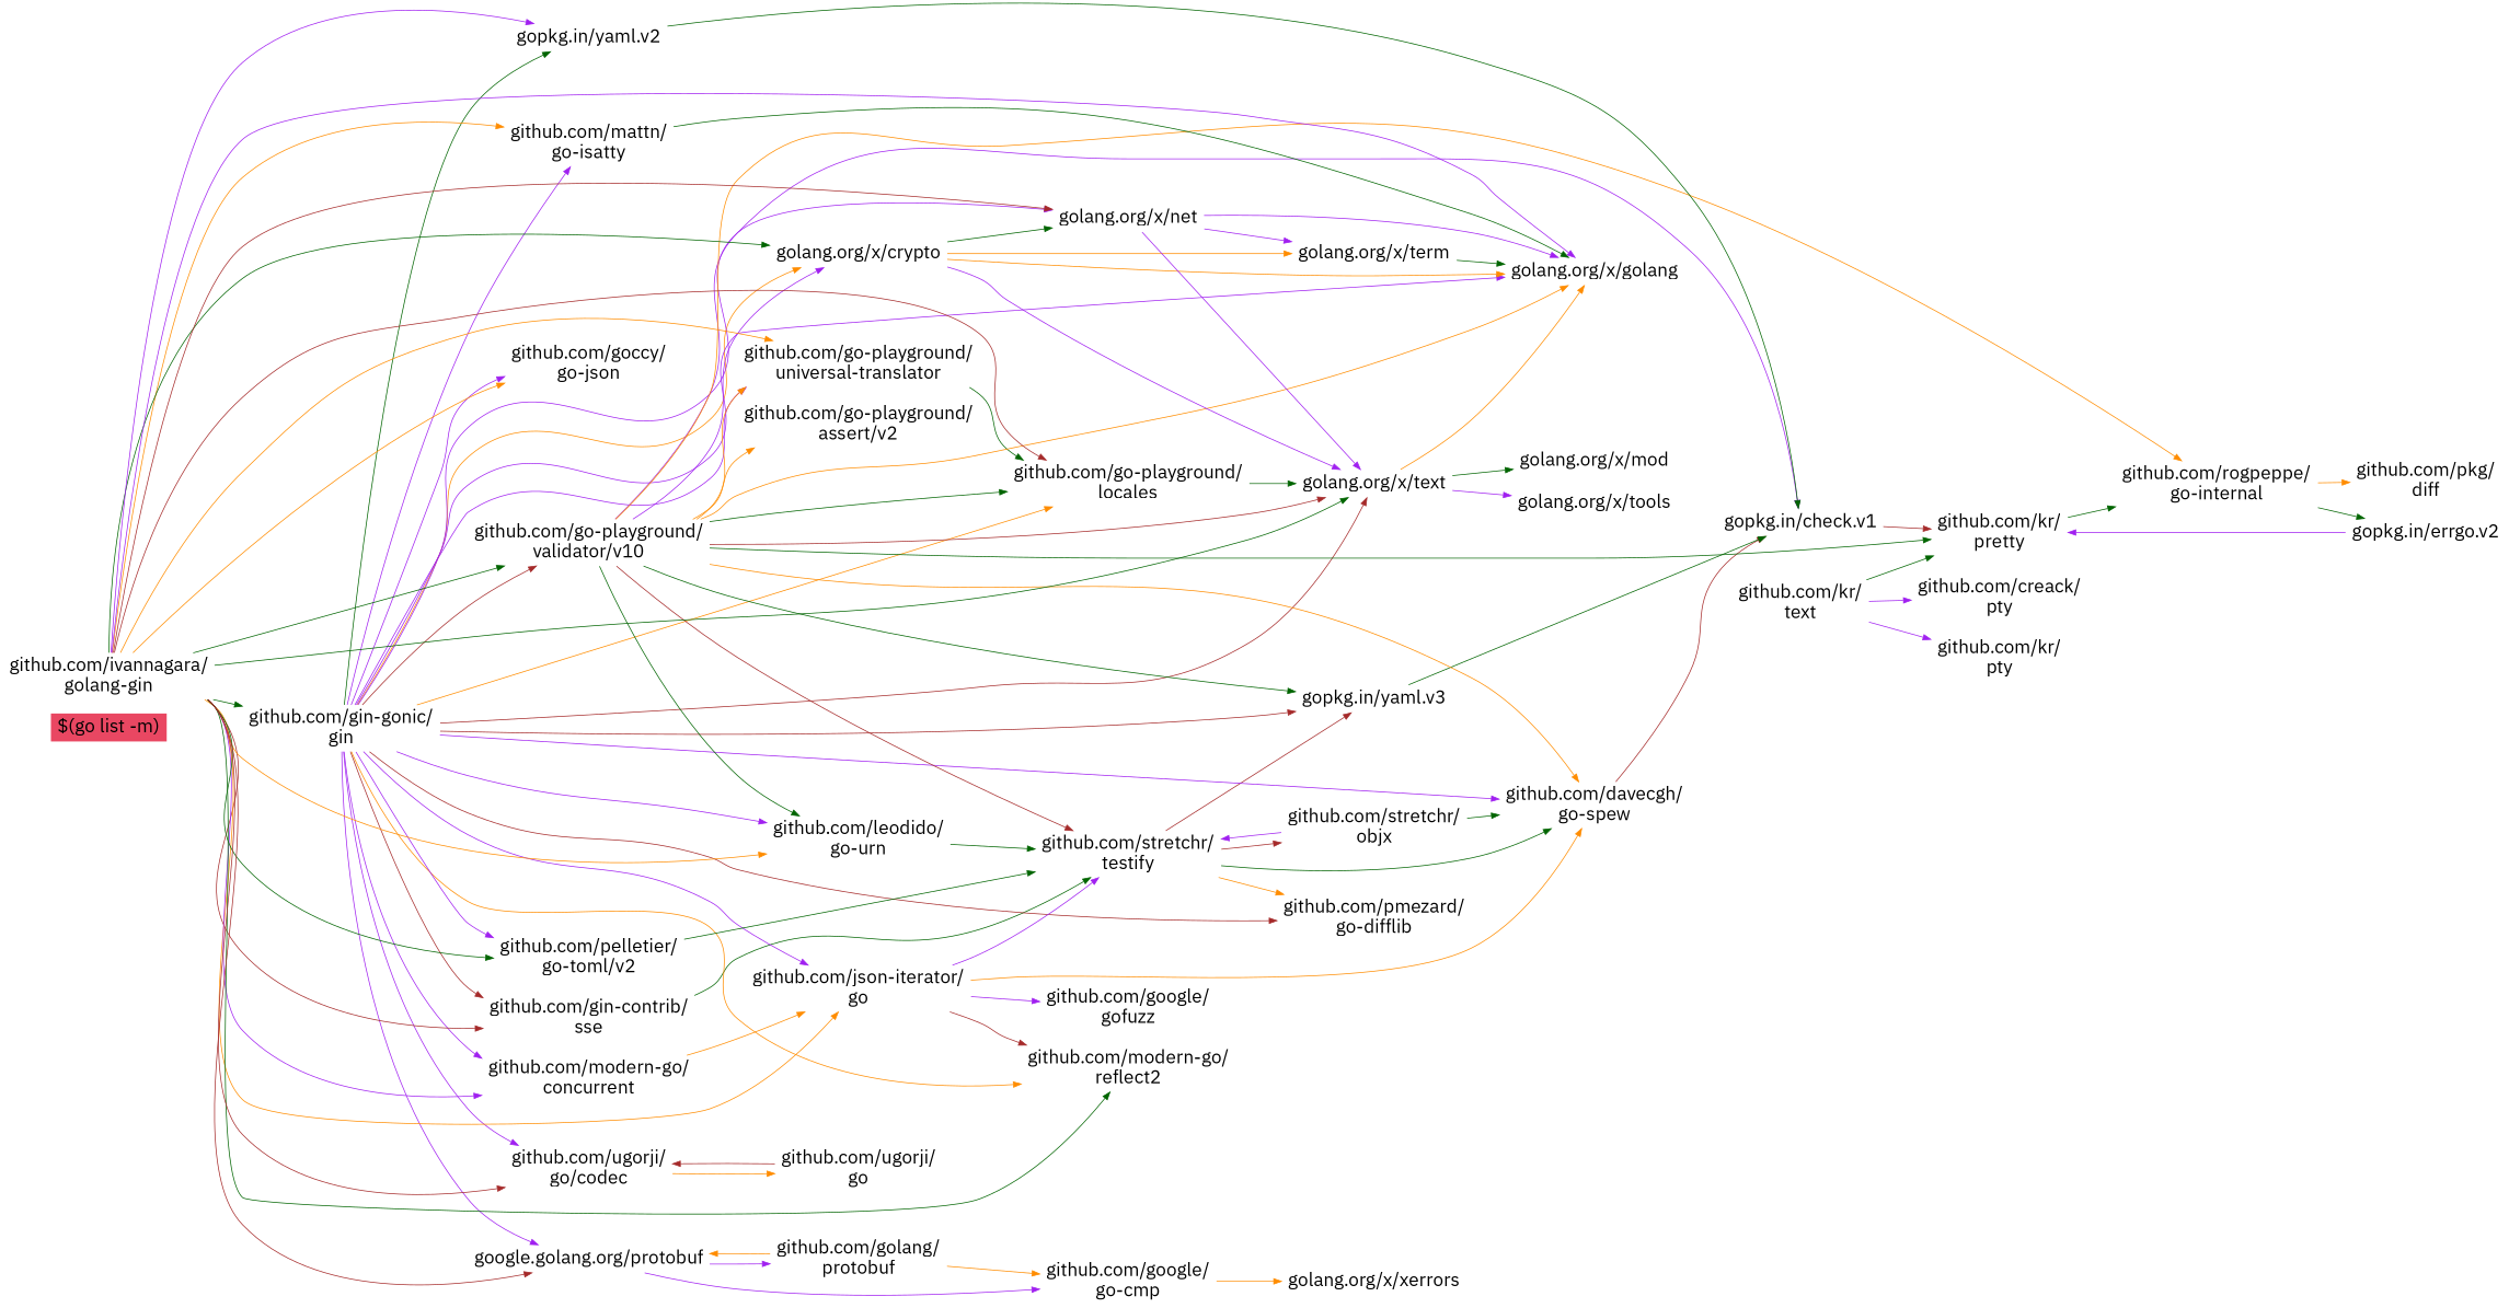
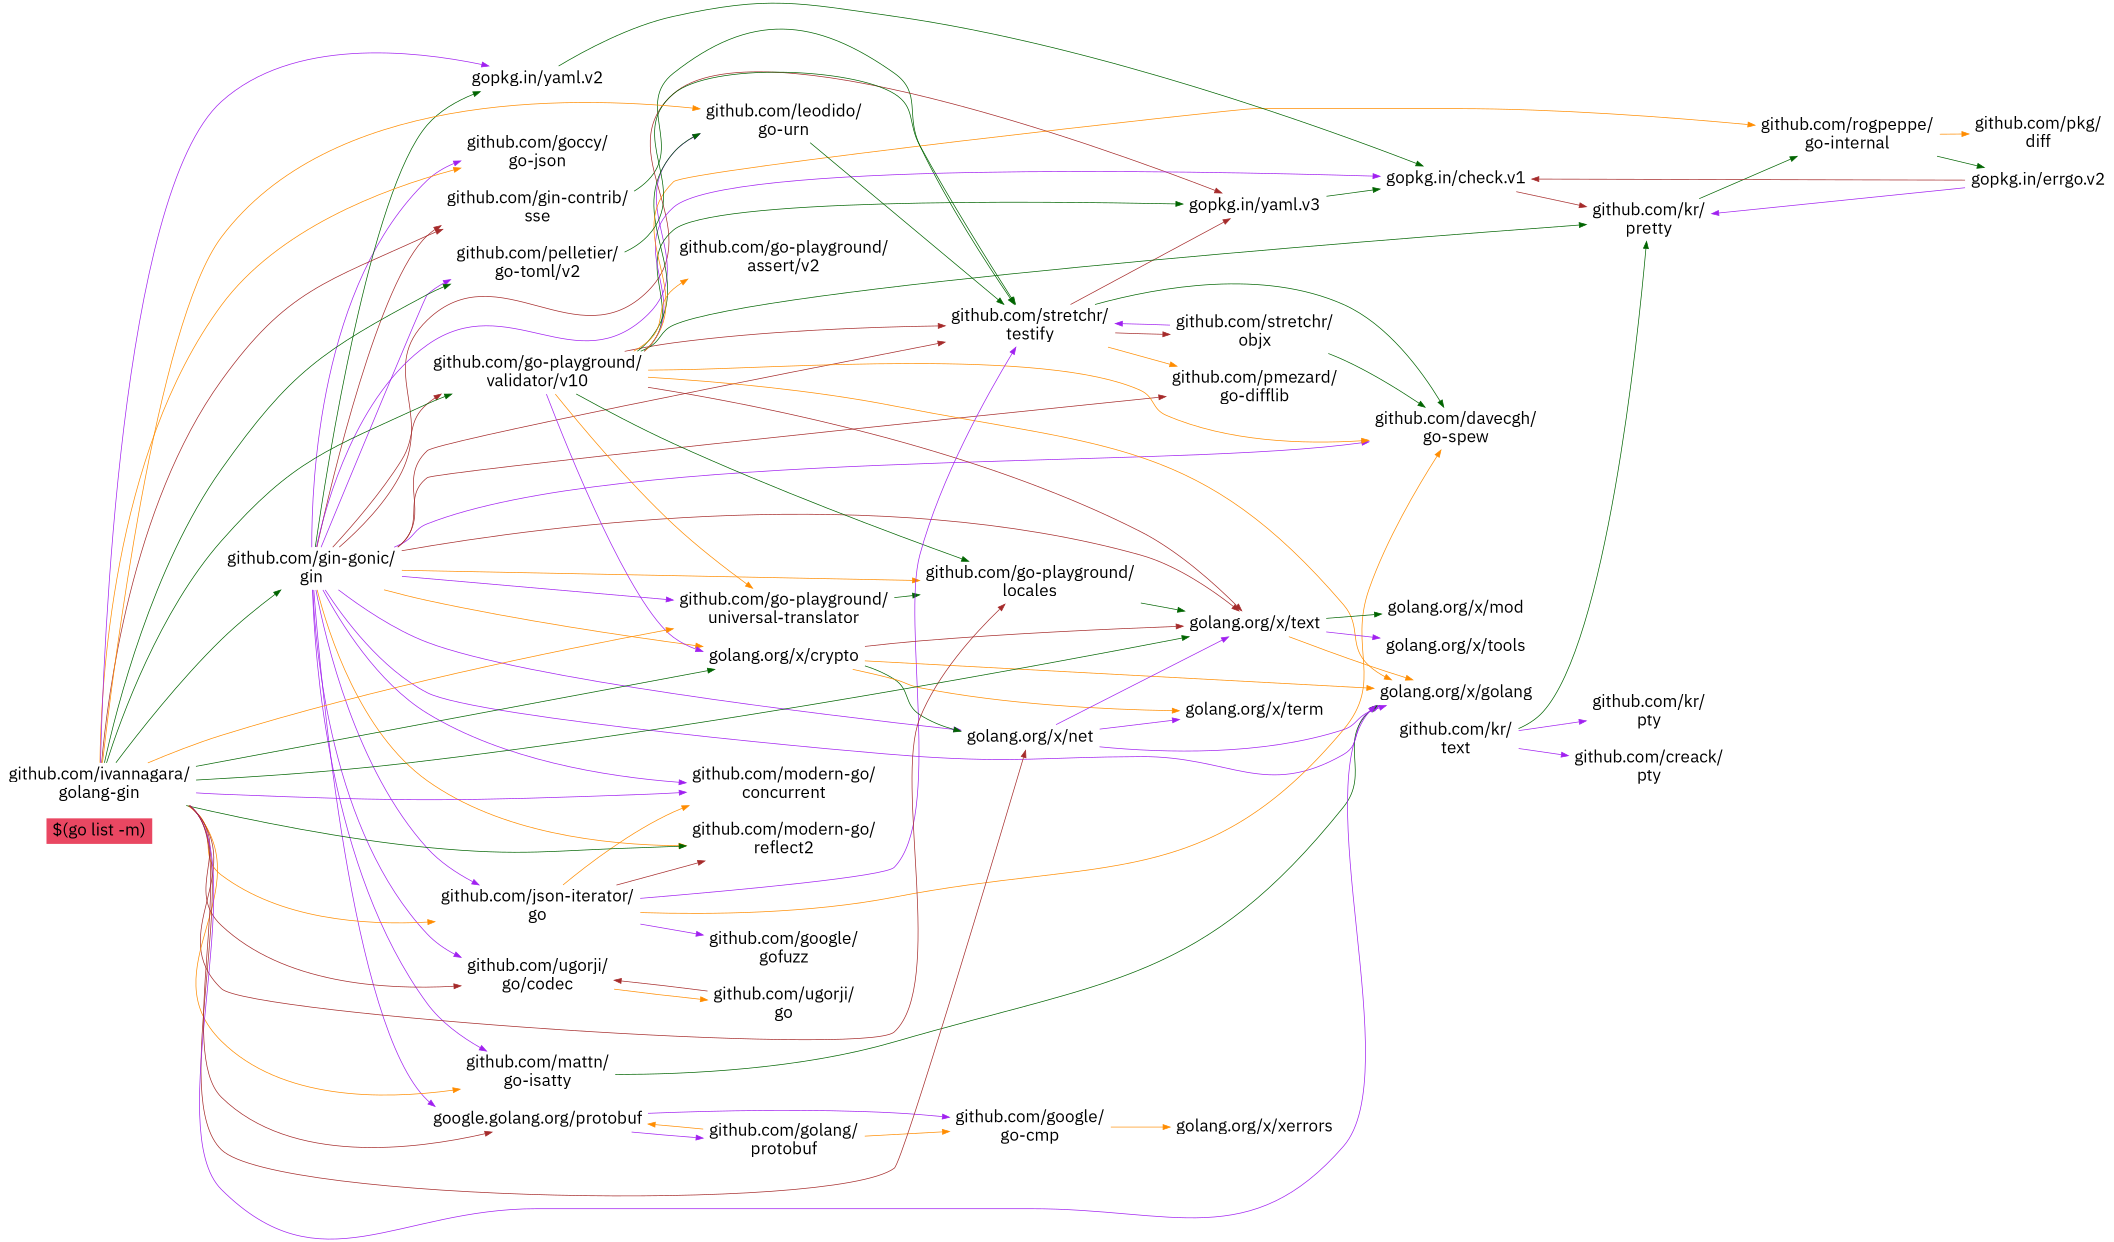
  digraph {
    fontname="IBM Plex Sans"
    rankdir=LR
    root="$(go list -m)"
    node [fontname="IBM Plex Sans" fontsize=24 shape=plaintext]
    edge [color=purple fontname="IBM Plex Sans"]
    "$(go list -m)" [fillcolor="#E94762" style=filled]
    "github.com/gin-contrib/\nsse"
    "github.com/stretchr/\ntestify"
    "github.com/davecgh/\ngo-spew"
    "github.com/pmezard/\ngo-difflib"
    "gopkg.in/yaml.v3"
    "github.com/stretchr/\nobjx"
    "gopkg.in/check.v1"
    "github.com/gin-gonic/\ngin"
    "github.com/go-playground/\nlocales"
    "github.com/go-playground/\nuniversal-translator"
    "github.com/go-playground/\nvalidator/v10"
    "github.com/goccy/\ngo-json"
    "github.com/json-iterator/\ngo"
    "github.com/leodido/\ngo-urn"
    "github.com/mattn/\ngo-isatty"
    "github.com/modern-go/\nconcurrent"
    "github.com/modern-go/\nreflect2"
    "github.com/pelletier/\ngo-toml/v2"
    "github.com/ugorji/\ngo/codec"
    "golang.org/x/crypto"
    "golang.org/x/net"
    n23 [label="golang.org/x/golang"]
    "golang.org/x/text"
    "google.golang.org/protobuf"
    "gopkg.in/yaml.v2"
    "github.com/go-playground/\nassert/v2"
    "github.com/kr/\npretty"
    "github.com/rogpeppe/\ngo-internal"
    "github.com/google/\ngofuzz"
    "github.com/ugorji/\ngo"
    "golang.org/x/term"
    "golang.org/x/mod"
    "golang.org/x/tools"
    "github.com/golang/\nprotobuf"
    "github.com/google/\ngo-cmp"
    "github.com/pkg/\ndiff"
    "gopkg.in/errgo.v2"
    "golang.org/x/xerrors"
    "github.com/kr/\ntext"
    "github.com/creack/\npty"
    "github.com/kr/\npty"
    "github.com/ivannagara/\ngolang-gin"
    "github.com/gin-contrib/\nsse" -> "github.com/stretchr/\ntestify" [color=darkgreen]
    "github.com/stretchr/\ntestify" -> "github.com/davecgh/\ngo-spew" [color=darkgreen]
    "github.com/stretchr/\ntestify" -> "github.com/pmezard/\ngo-difflib" [color=darkorange]
    "github.com/stretchr/\ntestify" -> "gopkg.in/yaml.v3" [color=brown]
    "github.com/stretchr/\ntestify" -> "github.com/stretchr/\nobjx" [color=brown]
    "gopkg.in/yaml.v3" -> "gopkg.in/check.v1" [color=darkgreen]
    "github.com/stretchr/\nobjx" -> "github.com/stretchr/\ntestify"
    "github.com/stretchr/\nobjx" -> "github.com/davecgh/\ngo-spew" [color=darkgreen]
    "gopkg.in/check.v1" -> "github.com/kr/\npretty" [color=brown]
    "github.com/gin-gonic/\ngin" -> "github.com/gin-contrib/\nsse" [color=brown]
+   "github.com/gin-gonic/\ngin" -> "github.com/stretchr/\ntestify" [color=brown]
    "github.com/gin-gonic/\ngin" -> "github.com/davecgh/\ngo-spew"
    "github.com/gin-gonic/\ngin" -> "github.com/pmezard/\ngo-difflib" [color=brown]
    "github.com/gin-gonic/\ngin" -> "gopkg.in/yaml.v3" [color=brown]
    "github.com/gin-gonic/\ngin" -> "github.com/go-playground/\nlocales" [color=darkorange]
    "github.com/gin-gonic/\ngin" -> "github.com/go-playground/\nuniversal-translator"
    "github.com/gin-gonic/\ngin" -> "github.com/go-playground/\nvalidator/v10" [color=brown]
    "github.com/gin-gonic/\ngin" -> "github.com/goccy/\ngo-json"
    "github.com/gin-gonic/\ngin" -> "github.com/json-iterator/\ngo"
    "github.com/gin-gonic/\ngin" -> "github.com/leodido/\ngo-urn"
    "github.com/gin-gonic/\ngin" -> "github.com/mattn/\ngo-isatty"
    "github.com/gin-gonic/\ngin" -> "github.com/modern-go/\nconcurrent"
    "github.com/gin-gonic/\ngin" -> "github.com/modern-go/\nreflect2" [color=darkorange]
    "github.com/gin-gonic/\ngin" -> "github.com/pelletier/\ngo-toml/v2"
    "github.com/gin-gonic/\ngin" -> "github.com/ugorji/\ngo/codec"
    "github.com/gin-gonic/\ngin" -> "golang.org/x/crypto" [color=darkorange]
    "github.com/gin-gonic/\ngin" -> "golang.org/x/net"
    "github.com/gin-gonic/\ngin" -> n23
    "github.com/gin-gonic/\ngin" -> "golang.org/x/text" [color=brown]
    "github.com/gin-gonic/\ngin" -> "google.golang.org/protobuf"
    "github.com/gin-gonic/\ngin" -> "gopkg.in/yaml.v2" [color=darkgreen]
    "github.com/go-playground/\nlocales" -> "golang.org/x/text" [color=darkgreen]
    "github.com/go-playground/\nuniversal-translator" -> "github.com/go-playground/\nlocales" [color=darkgreen]
    "github.com/go-playground/\nvalidator/v10" -> "github.com/stretchr/\ntestify" [color=brown]
    "github.com/go-playground/\nvalidator/v10" -> "github.com/davecgh/\ngo-spew" [color=darkorange]
    "github.com/go-playground/\nvalidator/v10" -> "gopkg.in/yaml.v3" [color=darkgreen]
    "github.com/go-playground/\nvalidator/v10" -> "gopkg.in/check.v1"
    "github.com/go-playground/\nvalidator/v10" -> "github.com/go-playground/\nlocales" [color=darkgreen]
    "github.com/go-playground/\nvalidator/v10" -> "github.com/go-playground/\nuniversal-translator" [color=darkorange]
    "github.com/go-playground/\nvalidator/v10" -> "github.com/leodido/\ngo-urn" [color=darkgreen]
    "github.com/go-playground/\nvalidator/v10" -> "golang.org/x/crypto"
    "github.com/go-playground/\nvalidator/v10" -> n23 [color=darkorange]
    "github.com/go-playground/\nvalidator/v10" -> "golang.org/x/text" [color=brown]
    "github.com/go-playground/\nvalidator/v10" -> "github.com/go-playground/\nassert/v2" [color=darkorange]
    "github.com/go-playground/\nvalidator/v10" -> "github.com/kr/\npretty" [color=darkgreen]
    "github.com/go-playground/\nvalidator/v10" -> "github.com/rogpeppe/\ngo-internal" [color=darkorange]
    "github.com/json-iterator/\ngo" -> "github.com/stretchr/\ntestify"
    "github.com/json-iterator/\ngo" -> "github.com/davecgh/\ngo-spew" [color=darkorange]
-   "github.com/modern-go/\nconcurrent" -> "github.com/json-iterator/\ngo" [color=darkorange]
+   "github.com/json-iterator/\ngo" -> "github.com/modern-go/\nconcurrent" [color=darkorange]
    "github.com/json-iterator/\ngo" -> "github.com/modern-go/\nreflect2" [color=brown]
    "github.com/json-iterator/\ngo" -> "github.com/google/\ngofuzz"
    "github.com/leodido/\ngo-urn" -> "github.com/stretchr/\ntestify" [color=darkgreen]
    "github.com/mattn/\ngo-isatty" -> n23 [color=darkgreen]
    "github.com/pelletier/\ngo-toml/v2" -> "github.com/stretchr/\ntestify" [color=darkgreen]
    "github.com/ugorji/\ngo/codec" -> "github.com/ugorji/\ngo" [color=darkorange]
    "golang.org/x/crypto" -> "golang.org/x/net" [color=darkgreen]
    "golang.org/x/crypto" -> n23 [color=darkorange]
-   "golang.org/x/crypto" -> "golang.org/x/text"
+   "golang.org/x/crypto" -> "golang.org/x/text" [color=brown]
    "golang.org/x/crypto" -> "golang.org/x/term" [color=darkorange]
    "golang.org/x/net" -> n23
    "golang.org/x/net" -> "golang.org/x/text"
    "golang.org/x/net" -> "golang.org/x/term"
    "golang.org/x/text" -> n23 [color=darkorange]
    "golang.org/x/text" -> "golang.org/x/mod" [color=darkgreen]
    "golang.org/x/text" -> "golang.org/x/tools"
    "google.golang.org/protobuf" -> "github.com/golang/\nprotobuf"
    "google.golang.org/protobuf" -> "github.com/google/\ngo-cmp"
    "gopkg.in/yaml.v2" -> "gopkg.in/check.v1" [color=darkgreen]
    "github.com/kr/\npretty" -> "github.com/rogpeppe/\ngo-internal" [color=darkgreen]
    "github.com/rogpeppe/\ngo-internal" -> "github.com/pkg/\ndiff" [color=darkorange]
    "github.com/rogpeppe/\ngo-internal" -> "gopkg.in/errgo.v2" [color=darkgreen]
    "github.com/ugorji/\ngo" -> "github.com/ugorji/\ngo/codec" [color=brown]
-   "golang.org/x/term" -> n23 [color=darkgreen]
    "github.com/golang/\nprotobuf" -> "google.golang.org/protobuf" [color=darkorange]
    "github.com/golang/\nprotobuf" -> "github.com/google/\ngo-cmp" [color=darkorange]
    "github.com/google/\ngo-cmp" -> "golang.org/x/xerrors" [color=darkorange]
-   "github.com/davecgh/\ngo-spew" -> "gopkg.in/check.v1" [color=brown]
+   "gopkg.in/errgo.v2" -> "gopkg.in/check.v1" [color=brown]
    "gopkg.in/errgo.v2" -> "github.com/kr/\npretty"
    "github.com/kr/\ntext" -> "github.com/kr/\npretty" [color=darkgreen]
    "github.com/kr/\ntext" -> "github.com/creack/\npty"
    "github.com/kr/\ntext" -> "github.com/kr/\npty"
    "github.com/ivannagara/\ngolang-gin" -> "github.com/gin-contrib/\nsse" [color=brown]
    "github.com/ivannagara/\ngolang-gin" -> "github.com/gin-gonic/\ngin" [color=darkgreen]
    "github.com/ivannagara/\ngolang-gin" -> "github.com/go-playground/\nlocales" [color=brown]
    "github.com/ivannagara/\ngolang-gin" -> "github.com/go-playground/\nuniversal-translator" [color=darkorange]
    "github.com/ivannagara/\ngolang-gin" -> "github.com/go-playground/\nvalidator/v10" [color=darkgreen]
    "github.com/ivannagara/\ngolang-gin" -> "github.com/goccy/\ngo-json" [color=darkorange]
    "github.com/ivannagara/\ngolang-gin" -> "github.com/json-iterator/\ngo" [color=darkorange]
    "github.com/ivannagara/\ngolang-gin" -> "github.com/leodido/\ngo-urn" [color=darkorange]
    "github.com/ivannagara/\ngolang-gin" -> "github.com/mattn/\ngo-isatty" [color=darkorange]
    "github.com/ivannagara/\ngolang-gin" -> "github.com/modern-go/\nconcurrent"
    "github.com/ivannagara/\ngolang-gin" -> "github.com/modern-go/\nreflect2" [color=darkgreen]
    "github.com/ivannagara/\ngolang-gin" -> "github.com/pelletier/\ngo-toml/v2" [color=darkgreen]
    "github.com/ivannagara/\ngolang-gin" -> "github.com/ugorji/\ngo/codec" [color=brown]
    "github.com/ivannagara/\ngolang-gin" -> "golang.org/x/crypto" [color=darkgreen]
    "github.com/ivannagara/\ngolang-gin" -> "golang.org/x/net" [color=brown]
    "github.com/ivannagara/\ngolang-gin" -> n23
    "github.com/ivannagara/\ngolang-gin" -> "golang.org/x/text" [color=darkgreen]
    "github.com/ivannagara/\ngolang-gin" -> "google.golang.org/protobuf" [color=brown]
    "github.com/ivannagara/\ngolang-gin" -> "gopkg.in/yaml.v2"
  }
